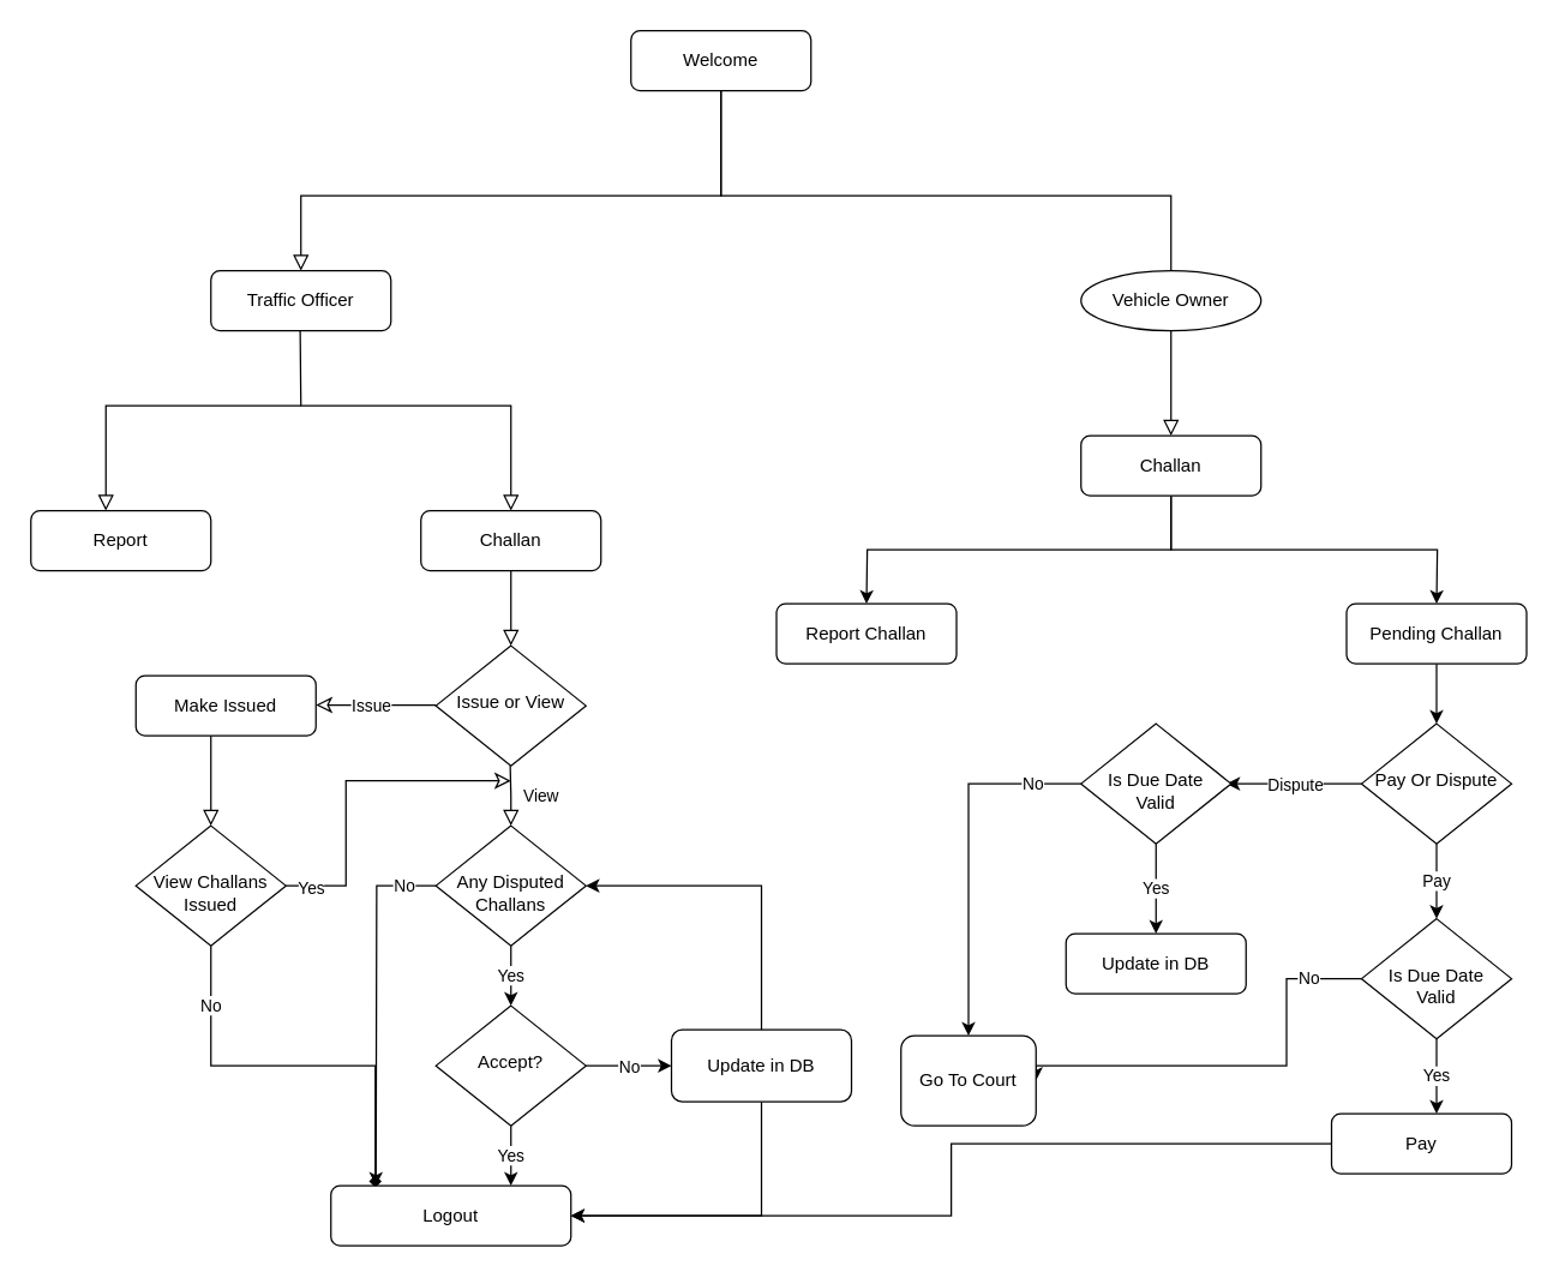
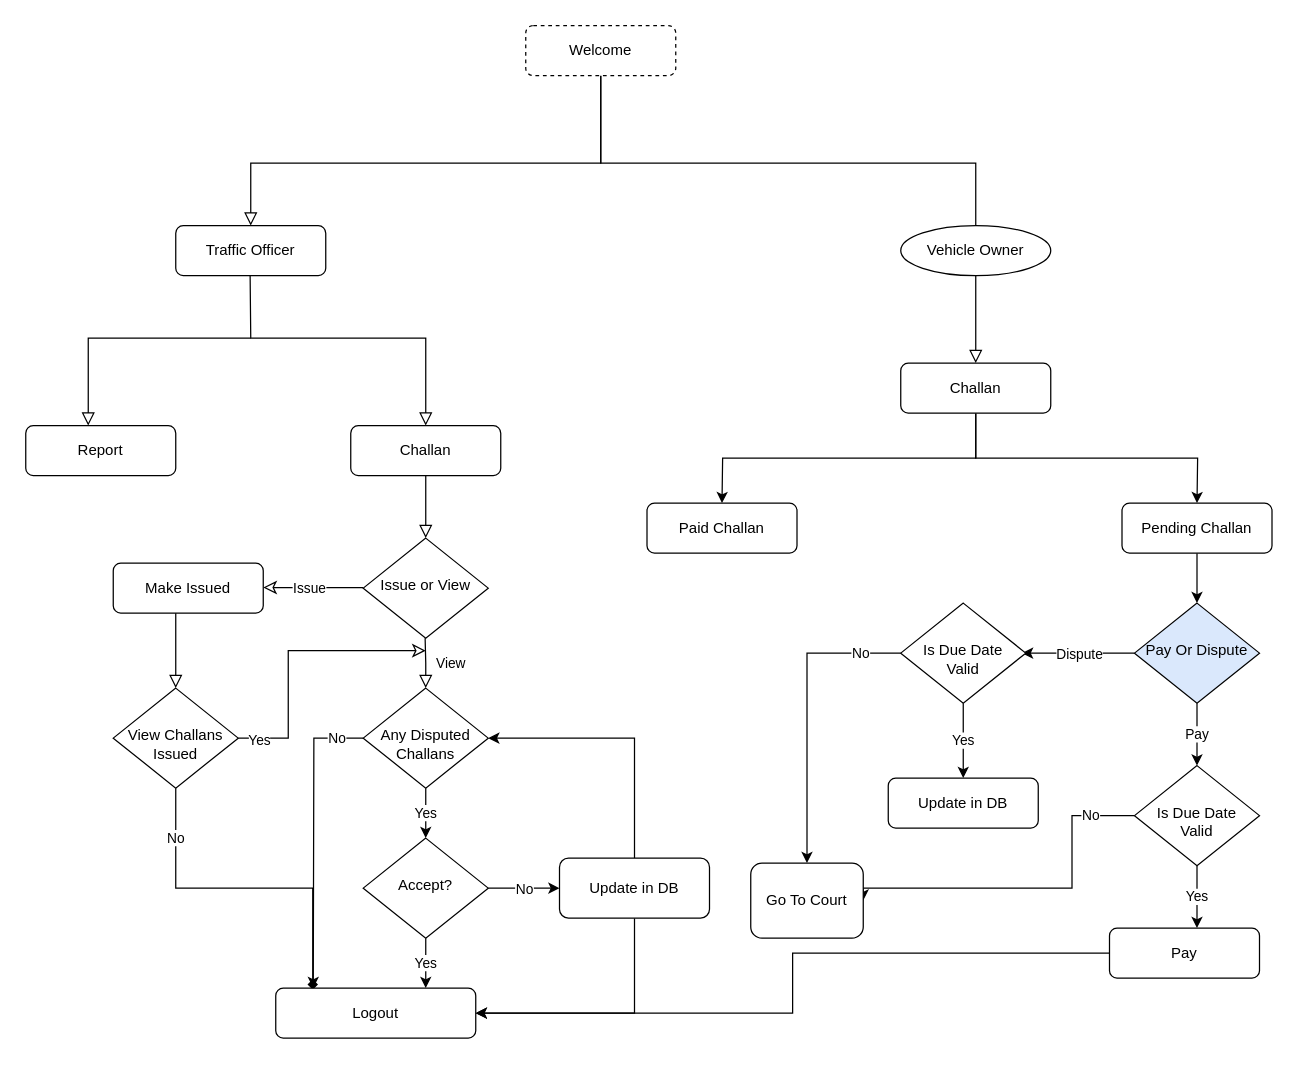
  <mxCell id="0" />
  <mxCell id="1" parent="0" />
  <mxCell id="2" value="" style="rounded=0;html=1;jettySize=auto;orthogonalLoop=1;fontSize=11;endArrow=block;endFill=0;endSize=8;strokeWidth=1;shadow=0;labelBackgroundColor=none;edgeStyle=orthogonalEdgeStyle;" parent="1" source="3" edge="1"><mxGeometry relative="1" as="geometry"><mxPoint x="200" y="180" as="targetPoint" /><Array as="points"><mxPoint x="480" y="130" /><mxPoint x="200" y="130" /></Array></mxGeometry></mxCell>
- <mxCell id="3" value="Welcome" style="rounded=1;whiteSpace=wrap;html=1;fontSize=12;glass=0;strokeWidth=1;shadow=0;" parent="1" vertex="1"><mxGeometry x="420" y="20" width="120" height="40" as="geometry" /></mxCell>
+ <mxCell id="3" value="Welcome" style="rounded=1;whiteSpace=wrap;html=1;fontSize=12;glass=0;strokeWidth=1;shadow=0;dashed=1;" parent="1" vertex="1"><mxGeometry x="420" y="20" width="120" height="40" as="geometry" /></mxCell>
  <mxCell id="4" value="Traffic Officer" style="rounded=1;whiteSpace=wrap;html=1;fontSize=12;glass=0;strokeWidth=1;shadow=0;" parent="1" vertex="1"><mxGeometry x="140" y="180" width="120" height="40" as="geometry" /></mxCell>
  <mxCell id="5" value="" style="endArrow=none;html=1;rounded=0;exitX=0.5;exitY=1;exitDx=0;exitDy=0;labelBackgroundColor=none;endFill=0;endSize=8;strokeWidth=1;shadow=0;entryX=0.5;entryY=0;entryDx=0;entryDy=0;" parent="1" source="3" target="6" edge="1"><mxGeometry width="50" height="50" relative="1" as="geometry"><mxPoint x="500" y="240" as="sourcePoint" /><mxPoint x="780" y="170" as="targetPoint" /><Array as="points"><mxPoint x="480" y="130" /><mxPoint x="780" y="130" /></Array></mxGeometry></mxCell>
  <mxCell id="6" value="Vehicle Owner" style="ellipse;whiteSpace=wrap;html=1;fontSize=12;glass=0;strokeWidth=1;shadow=0;" parent="1" vertex="1"><mxGeometry x="720" y="180" width="120" height="40" as="geometry" /></mxCell>
  <mxCell id="7" value="" style="endArrow=block;html=1;rounded=0;exitX=0.5;exitY=1;exitDx=0;exitDy=0;labelBackgroundColor=none;endFill=0;endSize=8;strokeWidth=1;shadow=0;" parent="1" source="6" edge="1"><mxGeometry width="50" height="50" relative="1" as="geometry"><mxPoint x="560" y="210" as="sourcePoint" /><mxPoint x="780" y="290" as="targetPoint" /><Array as="points"><mxPoint x="780" y="280" /></Array></mxGeometry></mxCell>
  <mxCell id="8" style="edgeStyle=orthogonalEdgeStyle;rounded=0;orthogonalLoop=1;jettySize=auto;html=1;exitX=0.5;exitY=1;exitDx=0;exitDy=0;" parent="1" source="10" edge="1"><mxGeometry relative="1" as="geometry"><mxPoint x="577" y="402" as="targetPoint" /></mxGeometry></mxCell>
  <mxCell id="9" style="edgeStyle=orthogonalEdgeStyle;rounded=0;orthogonalLoop=1;jettySize=auto;html=1;exitX=0.5;exitY=1;exitDx=0;exitDy=0;" parent="1" source="10" edge="1"><mxGeometry relative="1" as="geometry"><mxPoint x="957" y="402" as="targetPoint" /></mxGeometry></mxCell>
  <mxCell id="10" value="Challan" style="rounded=1;whiteSpace=wrap;html=1;fontSize=12;glass=0;strokeWidth=1;shadow=0;" parent="1" vertex="1"><mxGeometry x="720" y="290" width="120" height="40" as="geometry" /></mxCell>
  <mxCell id="11" value="" style="endArrow=block;html=1;rounded=0;exitX=0.5;exitY=1;exitDx=0;exitDy=0;labelBackgroundColor=none;endFill=0;endSize=8;strokeWidth=1;shadow=0;" parent="1" edge="1"><mxGeometry width="50" height="50" relative="1" as="geometry"><mxPoint x="199.5" y="220" as="sourcePoint" /><mxPoint x="340" y="340" as="targetPoint" /><Array as="points"><mxPoint x="200" y="270" /><mxPoint x="340" y="270" /></Array></mxGeometry></mxCell>
  <mxCell id="12" value="" style="endArrow=block;html=1;rounded=0;labelBackgroundColor=none;endFill=0;endSize=8;strokeWidth=1;shadow=0;" parent="1" edge="1"><mxGeometry width="50" height="50" relative="1" as="geometry"><mxPoint x="200" y="270" as="sourcePoint" /><mxPoint x="70" y="340" as="targetPoint" /><Array as="points"><mxPoint x="70" y="270" /></Array></mxGeometry></mxCell>
  <mxCell id="13" value="Report" style="rounded=1;whiteSpace=wrap;html=1;fontSize=12;glass=0;strokeWidth=1;shadow=0;" parent="1" vertex="1"><mxGeometry x="20" y="340" width="120" height="40" as="geometry" /></mxCell>
  <mxCell id="14" value="Challan" style="rounded=1;whiteSpace=wrap;html=1;fontSize=12;glass=0;strokeWidth=1;shadow=0;" parent="1" vertex="1"><mxGeometry x="280" y="340" width="120" height="40" as="geometry" /></mxCell>
  <mxCell id="15" value="" style="endArrow=block;html=1;rounded=0;labelBackgroundColor=none;endFill=0;endSize=8;strokeWidth=1;shadow=0;" parent="1" edge="1"><mxGeometry width="50" height="50" relative="1" as="geometry"><mxPoint x="340" y="380" as="sourcePoint" /><mxPoint x="340" y="430" as="targetPoint" /><Array as="points"><mxPoint x="340" y="380" /></Array></mxGeometry></mxCell>
  <mxCell id="16" value="Issue or View" style="rhombus;whiteSpace=wrap;html=1;shadow=0;fontFamily=Helvetica;fontSize=12;align=center;strokeWidth=1;spacing=6;spacingTop=-4;" parent="1" vertex="1"><mxGeometry x="290" y="430" width="100" height="80" as="geometry" /></mxCell>
  <mxCell id="17" value="View" style="endArrow=block;html=1;rounded=0;exitX=0.5;exitY=1;exitDx=0;exitDy=0;labelBackgroundColor=none;endFill=0;endSize=8;strokeWidth=1;shadow=0;" parent="1" edge="1"><mxGeometry x="0.0" y="20" width="50" height="50" relative="1" as="geometry"><mxPoint x="339.5" y="510" as="sourcePoint" /><mxPoint x="340" y="550" as="targetPoint" /><Array as="points"><mxPoint x="340" y="530" /></Array><mxPoint as="offset" /></mxGeometry></mxCell>
  <mxCell id="18" value="Yes" style="edgeStyle=orthogonalEdgeStyle;rounded=0;orthogonalLoop=1;jettySize=auto;html=1;exitX=0.5;exitY=1;exitDx=0;exitDy=0;" parent="1" source="20" edge="1"><mxGeometry relative="1" as="geometry"><mxPoint x="340" y="670" as="targetPoint" /></mxGeometry></mxCell>
  <mxCell id="19" value="No" style="edgeStyle=orthogonalEdgeStyle;rounded=0;orthogonalLoop=1;jettySize=auto;html=1;exitX=0;exitY=0.5;exitDx=0;exitDy=0;" parent="1" source="20" edge="1"><mxGeometry x="-0.826" relative="1" as="geometry"><mxPoint x="250" y="790" as="targetPoint" /><mxPoint as="offset" /></mxGeometry></mxCell>
  <mxCell id="20" value="&lt;br&gt;Any Disputed&lt;br&gt;Challans" style="rhombus;whiteSpace=wrap;html=1;shadow=0;fontFamily=Helvetica;fontSize=12;align=center;strokeWidth=1;spacing=6;spacingTop=-4;" parent="1" vertex="1"><mxGeometry x="290" y="550" width="100" height="80" as="geometry" /></mxCell>
  <mxCell id="21" value="Issue" style="endArrow=classic;html=1;rounded=0;exitX=0;exitY=0.5;exitDx=0;exitDy=0;labelBackgroundColor=default;endFill=0;endSize=8;strokeWidth=1;shadow=0;" parent="1" edge="1"><mxGeometry x="0.075" width="50" height="50" relative="1" as="geometry"><mxPoint x="290" y="469.5" as="sourcePoint" /><mxPoint x="210" y="469.5" as="targetPoint" /><Array as="points" /><mxPoint as="offset" /></mxGeometry></mxCell>
  <mxCell id="22" value="Make Issued" style="rounded=1;whiteSpace=wrap;html=1;fontSize=12;glass=0;strokeWidth=1;shadow=0;" parent="1" vertex="1"><mxGeometry x="90" y="450" width="120" height="40" as="geometry" /></mxCell>
  <mxCell id="23" value="" style="endArrow=block;html=1;rounded=0;labelBackgroundColor=none;endFill=0;endSize=8;strokeWidth=1;shadow=0;" parent="1" edge="1"><mxGeometry width="50" height="50" relative="1" as="geometry"><mxPoint x="140" y="500" as="sourcePoint" /><mxPoint x="140" y="550" as="targetPoint" /><Array as="points"><mxPoint x="140" y="490" /><mxPoint x="140" y="500" /></Array></mxGeometry></mxCell>
  <mxCell id="24" value="No" style="edgeStyle=orthogonalEdgeStyle;rounded=0;orthogonalLoop=1;jettySize=auto;html=1;exitX=0.5;exitY=1;exitDx=0;exitDy=0;entryX=0.185;entryY=0.033;entryDx=0;entryDy=0;entryPerimeter=0;endArrow=diamond;" parent="1" source="25" target="30" edge="1"><mxGeometry x="-0.705" relative="1" as="geometry"><mxPoint as="offset" /></mxGeometry></mxCell>
  <mxCell id="25" value="&lt;br&gt;View Challans&lt;br&gt;Issued" style="rhombus;whiteSpace=wrap;html=1;shadow=0;fontFamily=Helvetica;fontSize=12;align=center;strokeWidth=1;spacing=6;spacingTop=-4;" parent="1" vertex="1"><mxGeometry x="90" y="550" width="100" height="80" as="geometry" /></mxCell>
  <mxCell id="26" value="Yes" style="endArrow=classic;html=1;rounded=0;labelBackgroundColor=default;endFill=0;endSize=8;strokeWidth=1;shadow=0;exitX=1;exitY=0.5;exitDx=0;exitDy=0;" parent="1" source="25" edge="1"><mxGeometry x="-0.846" y="-2" width="50" height="50" relative="1" as="geometry"><mxPoint x="240" y="590" as="sourcePoint" /><mxPoint x="340" y="520" as="targetPoint" /><Array as="points"><mxPoint x="230" y="590" /><mxPoint x="230" y="520" /></Array><mxPoint as="offset" /></mxGeometry></mxCell>
  <mxCell id="27" value="Yes" style="edgeStyle=orthogonalEdgeStyle;rounded=0;orthogonalLoop=1;jettySize=auto;html=1;exitX=0.5;exitY=1;exitDx=0;exitDy=0;" parent="1" source="29" edge="1"><mxGeometry relative="1" as="geometry"><mxPoint x="340" y="790" as="targetPoint" /></mxGeometry></mxCell>
  <mxCell id="28" value="No" style="edgeStyle=orthogonalEdgeStyle;rounded=0;orthogonalLoop=1;jettySize=auto;html=1;exitX=1;exitY=0.5;exitDx=0;exitDy=0;" parent="1" source="29" edge="1"><mxGeometry relative="1" as="geometry"><mxPoint x="447" y="710" as="targetPoint" /></mxGeometry></mxCell>
  <mxCell id="29" value="Accept?" style="rhombus;whiteSpace=wrap;html=1;shadow=0;fontFamily=Helvetica;fontSize=12;align=center;strokeWidth=1;spacing=6;spacingTop=-4;" parent="1" vertex="1"><mxGeometry x="290" y="670" width="100" height="80" as="geometry" /></mxCell>
  <mxCell id="30" value="Logout" style="rounded=1;whiteSpace=wrap;html=1;fontSize=12;glass=0;strokeWidth=1;shadow=0;" parent="1" vertex="1"><mxGeometry x="220" y="790" width="160" height="40" as="geometry" /></mxCell>
  <mxCell id="31" style="edgeStyle=orthogonalEdgeStyle;rounded=0;orthogonalLoop=1;jettySize=auto;html=1;exitX=0.5;exitY=1;exitDx=0;exitDy=0;entryX=1;entryY=0.5;entryDx=0;entryDy=0;" parent="1" source="33" target="30" edge="1"><mxGeometry relative="1" as="geometry" /></mxCell>
  <mxCell id="32" style="edgeStyle=orthogonalEdgeStyle;rounded=0;orthogonalLoop=1;jettySize=auto;html=1;exitX=0.5;exitY=0;exitDx=0;exitDy=0;entryX=1;entryY=0.5;entryDx=0;entryDy=0;" parent="1" source="33" target="20" edge="1"><mxGeometry relative="1" as="geometry" /></mxCell>
  <mxCell id="33" value="Update in DB" style="rounded=1;whiteSpace=wrap;html=1;fontSize=12;glass=0;strokeWidth=1;shadow=0;" parent="1" vertex="1"><mxGeometry x="447" y="686" width="120" height="48" as="geometry" /></mxCell>
- <mxCell id="34" value="Report Challan" style="rounded=1;whiteSpace=wrap;html=1;fontSize=12;glass=0;strokeWidth=1;shadow=0;" parent="1" vertex="1"><mxGeometry x="517" y="402" width="120" height="40" as="geometry" /></mxCell>
+ <mxCell id="34" value="Paid Challan" style="rounded=1;whiteSpace=wrap;html=1;fontSize=12;glass=0;strokeWidth=1;shadow=0;" parent="1" vertex="1"><mxGeometry x="517" y="402" width="120" height="40" as="geometry" /></mxCell>
  <mxCell id="35" style="edgeStyle=orthogonalEdgeStyle;rounded=0;orthogonalLoop=1;jettySize=auto;html=1;exitX=0.5;exitY=1;exitDx=0;exitDy=0;" parent="1" source="36" edge="1"><mxGeometry relative="1" as="geometry"><mxPoint x="957" y="482" as="targetPoint" /></mxGeometry></mxCell>
  <mxCell id="36" value="Pending Challan" style="rounded=1;whiteSpace=wrap;html=1;fontSize=12;glass=0;strokeWidth=1;shadow=0;" parent="1" vertex="1"><mxGeometry x="897" y="402" width="120" height="40" as="geometry" /></mxCell>
  <mxCell id="37" value="Pay" style="edgeStyle=orthogonalEdgeStyle;rounded=0;orthogonalLoop=1;jettySize=auto;html=1;exitX=0.5;exitY=1;exitDx=0;exitDy=0;" parent="1" source="39" edge="1"><mxGeometry relative="1" as="geometry"><mxPoint x="957" y="612" as="targetPoint" /></mxGeometry></mxCell>
  <mxCell id="38" value="Dispute" style="edgeStyle=orthogonalEdgeStyle;rounded=0;orthogonalLoop=1;jettySize=auto;html=1;exitX=0;exitY=0.5;exitDx=0;exitDy=0;" parent="1" source="39" edge="1"><mxGeometry relative="1" as="geometry"><mxPoint x="817" y="522" as="targetPoint" /></mxGeometry></mxCell>
- <mxCell id="39" value="Pay Or Dispute" style="rhombus;whiteSpace=wrap;html=1;shadow=0;fontFamily=Helvetica;fontSize=12;align=center;strokeWidth=1;spacing=6;spacingTop=-4;" parent="1" vertex="1"><mxGeometry x="907" y="482" width="100" height="80" as="geometry" /></mxCell>
+ <mxCell id="39" value="Pay Or Dispute" style="rhombus;whiteSpace=wrap;html=1;shadow=0;fontFamily=Helvetica;fontSize=12;align=center;strokeWidth=1;spacing=6;spacingTop=-4;fillColor=#dae8fc;" parent="1" vertex="1"><mxGeometry x="907" y="482" width="100" height="80" as="geometry" /></mxCell>
  <mxCell id="40" value="No" style="edgeStyle=orthogonalEdgeStyle;rounded=0;orthogonalLoop=1;jettySize=auto;html=1;exitX=0;exitY=0.5;exitDx=0;exitDy=0;entryX=0.5;entryY=0;entryDx=0;entryDy=0;" parent="1" source="42" target="46" edge="1"><mxGeometry x="-0.737" relative="1" as="geometry"><mxPoint x="647" y="522" as="targetPoint" /><mxPoint as="offset" /></mxGeometry></mxCell>
  <mxCell id="41" value="Yes" style="edgeStyle=orthogonalEdgeStyle;rounded=0;orthogonalLoop=1;jettySize=auto;html=1;exitX=0.5;exitY=1;exitDx=0;exitDy=0;" parent="1" source="42" edge="1"><mxGeometry relative="1" as="geometry"><mxPoint x="770" y="622" as="targetPoint" /></mxGeometry></mxCell>
  <mxCell id="42" value="&lt;br&gt;Is Due Date&lt;br&gt;Valid" style="rhombus;whiteSpace=wrap;html=1;shadow=0;fontFamily=Helvetica;fontSize=12;align=center;strokeWidth=1;spacing=6;spacingTop=-4;" parent="1" vertex="1"><mxGeometry x="720" y="482" width="100" height="80" as="geometry" /></mxCell>
  <mxCell id="43" value="Yes" style="edgeStyle=orthogonalEdgeStyle;rounded=0;orthogonalLoop=1;jettySize=auto;html=1;exitX=0.5;exitY=1;exitDx=0;exitDy=0;" parent="1" source="45" edge="1"><mxGeometry relative="1" as="geometry"><mxPoint x="957" y="742" as="targetPoint" /></mxGeometry></mxCell>
  <mxCell id="44" value="No" style="edgeStyle=orthogonalEdgeStyle;rounded=0;orthogonalLoop=1;jettySize=auto;html=1;exitX=0;exitY=0.5;exitDx=0;exitDy=0;entryX=1;entryY=0.5;entryDx=0;entryDy=0;" parent="1" source="45" target="46" edge="1"><mxGeometry x="-0.755" relative="1" as="geometry"><Array as="points"><mxPoint x="857" y="652" /><mxPoint x="857" y="710" /></Array><mxPoint as="offset" /></mxGeometry></mxCell>
  <mxCell id="45" value="&lt;br&gt;Is Due Date&lt;br&gt;Valid" style="rhombus;whiteSpace=wrap;html=1;shadow=0;fontFamily=Helvetica;fontSize=12;align=center;strokeWidth=1;spacing=6;spacingTop=-4;" parent="1" vertex="1"><mxGeometry x="907" y="612" width="100" height="80" as="geometry" /></mxCell>
  <mxCell id="46" value="Go To Court" style="rounded=1;whiteSpace=wrap;html=1;fontSize=12;glass=0;strokeWidth=1;shadow=0;" parent="1" vertex="1"><mxGeometry x="600" y="690" width="90" height="60" as="geometry" /></mxCell>
  <mxCell id="47" value="Update in DB" style="rounded=1;whiteSpace=wrap;html=1;fontSize=12;glass=0;strokeWidth=1;shadow=0;" parent="1" vertex="1"><mxGeometry x="710" y="622" width="120" height="40" as="geometry" /></mxCell>
  <mxCell id="48" style="edgeStyle=orthogonalEdgeStyle;rounded=0;orthogonalLoop=1;jettySize=auto;html=1;exitX=0;exitY=0.5;exitDx=0;exitDy=0;entryX=1;entryY=0.5;entryDx=0;entryDy=0;" parent="1" source="49" target="30" edge="1"><mxGeometry relative="1" as="geometry" /></mxCell>
  <mxCell id="49" value="Pay" style="rounded=1;whiteSpace=wrap;html=1;fontSize=12;glass=0;strokeWidth=1;shadow=0;" parent="1" vertex="1"><mxGeometry x="887" y="742" width="120" height="40" as="geometry" /></mxCell>
